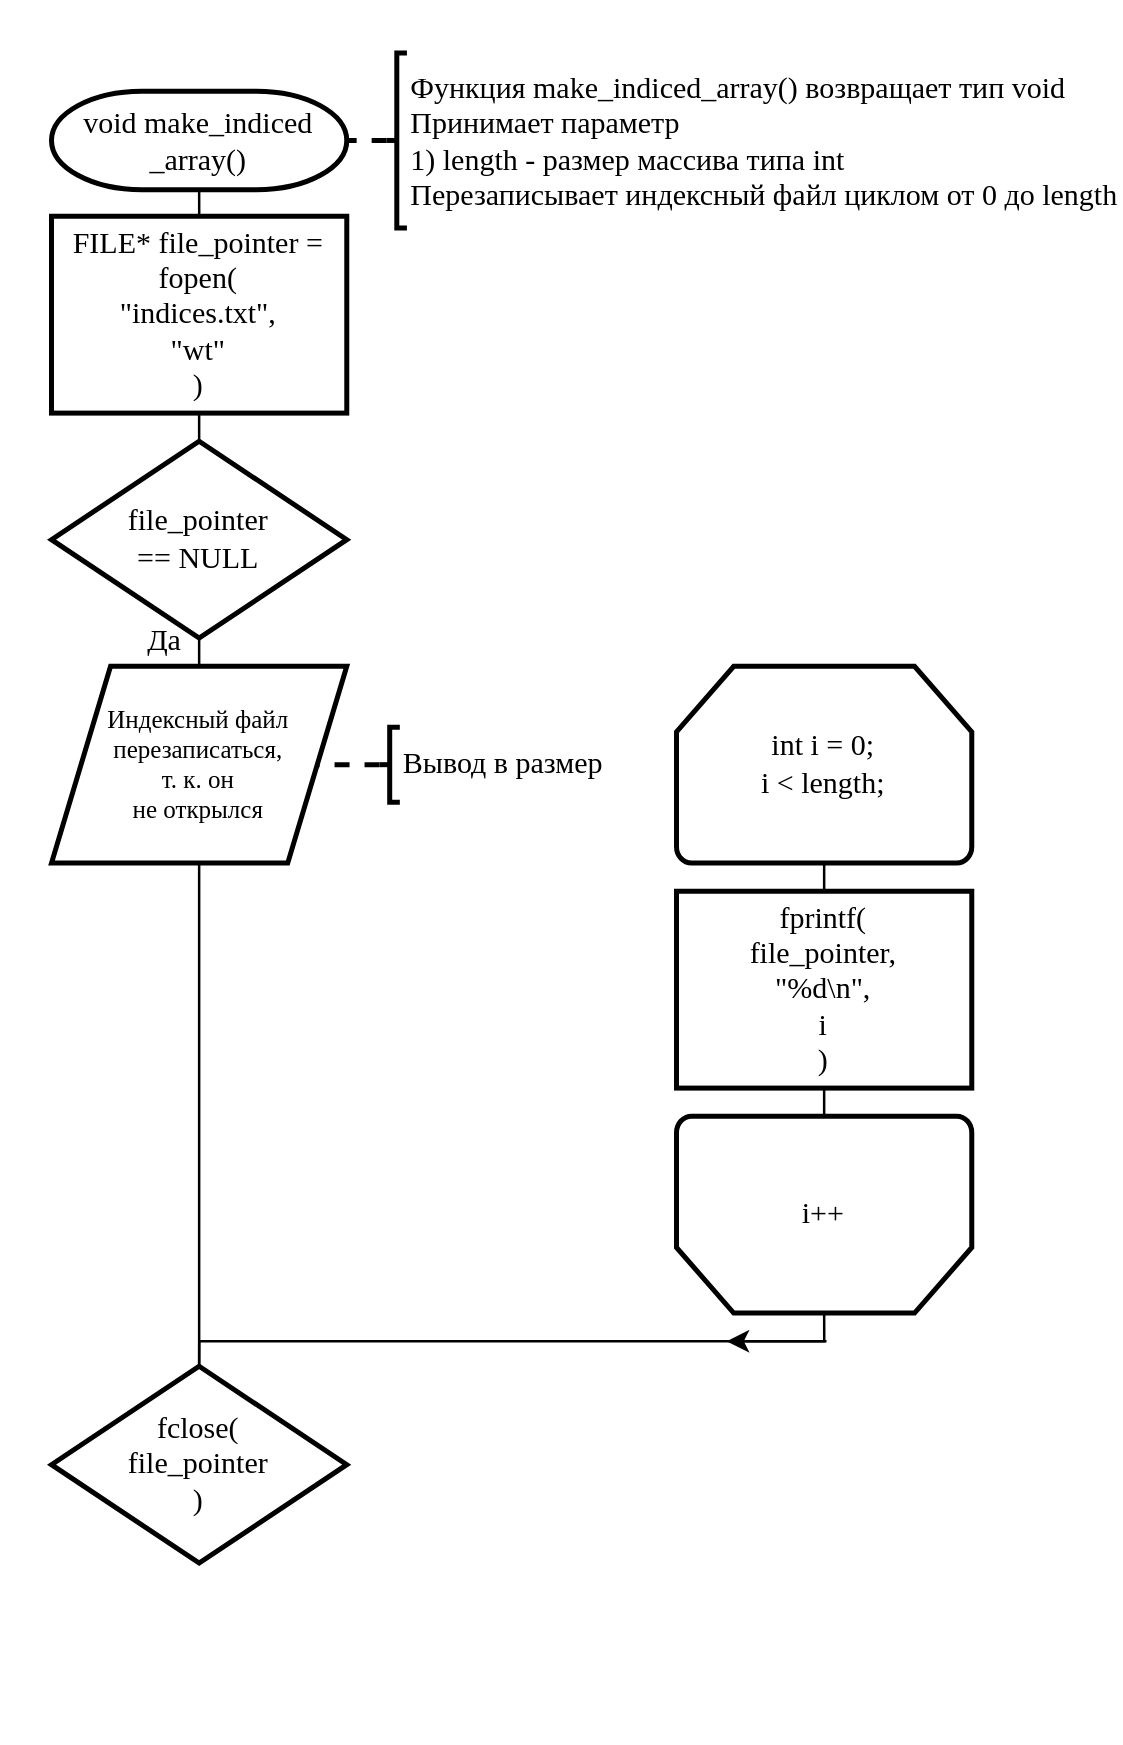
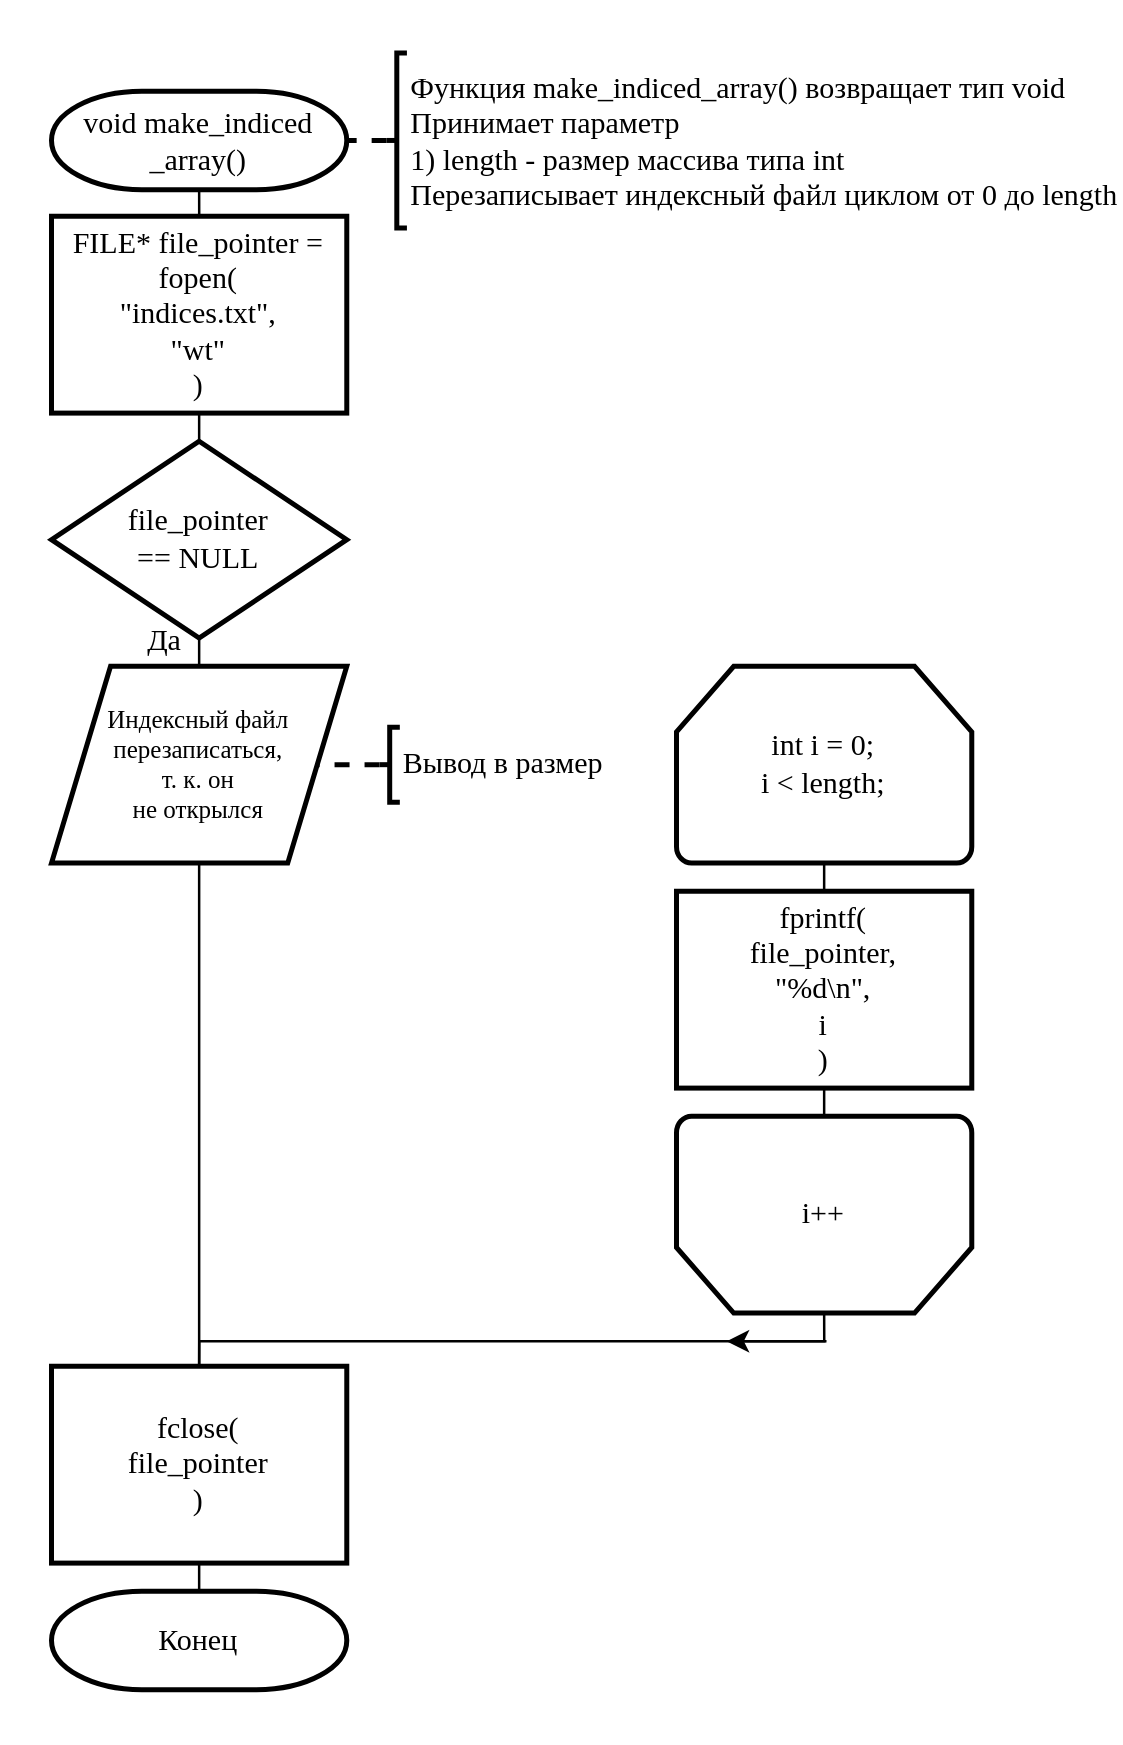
  <mxCell id="0" />
  <mxCell id="1" parent="0" />
  <mxCell id="2" style="edgeStyle=orthogonalEdgeStyle;rounded=0;orthogonalLoop=1;jettySize=auto;html=1;exitX=0.5;exitY=1;exitDx=0;exitDy=0;exitPerimeter=0;endArrow=none;endFill=0;fontFamily=Times New Roman;" edge="1" parent="1" source="3" target="5"><mxGeometry relative="1" as="geometry" /></mxCell>
  <mxCell id="3" value="void make_indiced&lt;br&gt;_array()" style="strokeWidth=2;html=1;shape=mxgraph.flowchart.terminator;whiteSpace=wrap;fontFamily=Times New Roman;" vertex="1" parent="1"><mxGeometry x="20" y="36" width="118.11" height="39.37" as="geometry" /></mxCell>
  <mxCell id="4" style="edgeStyle=orthogonalEdgeStyle;rounded=0;orthogonalLoop=1;jettySize=auto;html=1;exitX=0.5;exitY=1;exitDx=0;exitDy=0;entryX=0.5;entryY=0;entryDx=0;entryDy=0;entryPerimeter=0;endArrow=none;endFill=0;fontFamily=Times New Roman;" edge="1" parent="1" source="5" target="7"><mxGeometry relative="1" as="geometry" /></mxCell>
  <mxCell id="5" value="FILE* file_pointer = fopen(&lt;br&gt;&quot;indices.txt&quot;,&lt;br&gt;&quot;wt&quot;&lt;br&gt;)" style="rounded=0;whiteSpace=wrap;html=1;absoluteArcSize=1;arcSize=14;strokeWidth=2;fontFamily=Times New Roman;" vertex="1" parent="1"><mxGeometry x="20" y="86" width="118.11" height="78.74" as="geometry" /></mxCell>
  <mxCell id="6" style="edgeStyle=orthogonalEdgeStyle;rounded=0;orthogonalLoop=1;jettySize=auto;html=1;exitX=0.5;exitY=1;exitDx=0;exitDy=0;exitPerimeter=0;entryX=0.5;entryY=0;entryDx=0;entryDy=0;endArrow=none;endFill=0;fontFamily=Times New Roman;" edge="1" parent="1" source="7" target="9"><mxGeometry relative="1" as="geometry" /></mxCell>
  <mxCell id="7" value="file_pointer&lt;br&gt;== NULL" style="strokeWidth=2;html=1;shape=mxgraph.flowchart.decision;whiteSpace=wrap;fontFamily=Times New Roman;" vertex="1" parent="1"><mxGeometry x="20" y="176" width="118.11" height="78.74" as="geometry" /></mxCell>
  <mxCell id="8" style="edgeStyle=orthogonalEdgeStyle;rounded=0;orthogonalLoop=1;jettySize=auto;html=1;exitX=0.5;exitY=1;exitDx=0;exitDy=0;entryX=0.5;entryY=0;entryDx=0;entryDy=0;endArrow=none;endFill=0;fontFamily=Times New Roman;" edge="1" parent="1" source="9" target="17"><mxGeometry relative="1" as="geometry" /></mxCell>
  <mxCell id="9" value="Индексный файл перезаписаться,&lt;br&gt;т. к. он&lt;br&gt;не открылся" style="shape=parallelogram;perimeter=parallelogramPerimeter;whiteSpace=wrap;html=1;strokeWidth=2;fontSize=10;fontFamily=Times New Roman;" vertex="1" parent="1"><mxGeometry x="20" y="266" width="118.11" height="78.74" as="geometry" /></mxCell>
  <mxCell id="10" style="edgeStyle=orthogonalEdgeStyle;rounded=0;orthogonalLoop=1;jettySize=auto;html=1;exitX=0.5;exitY=1;exitDx=0;exitDy=0;exitPerimeter=0;entryX=0.5;entryY=0;entryDx=0;entryDy=0;endArrow=none;endFill=0;fontFamily=Times New Roman;" edge="1" parent="1" source="11" target="15"><mxGeometry relative="1" as="geometry" /></mxCell>
  <mxCell id="11" value="int i = 0;&lt;br&gt;i &amp;lt; length;" style="strokeWidth=2;html=1;shape=mxgraph.flowchart.loop_limit;whiteSpace=wrap;fontFamily=Times New Roman;" vertex="1" parent="1"><mxGeometry x="270" y="266" width="118.11" height="78.74" as="geometry" /></mxCell>
  <mxCell id="12" style="edgeStyle=orthogonalEdgeStyle;rounded=0;orthogonalLoop=1;jettySize=auto;html=1;exitX=0.5;exitY=0;exitDx=0;exitDy=0;exitPerimeter=0;entryX=0.5;entryY=0;entryDx=0;entryDy=0;endArrow=none;endFill=0;fontFamily=Times New Roman;" edge="1" parent="1" source="13" target="17"><mxGeometry relative="1" as="geometry"><Array as="points"><mxPoint x="329" y="536" /><mxPoint x="79" y="536" /></Array></mxGeometry></mxCell>
  <mxCell id="13" value="i++" style="strokeWidth=2;html=1;shape=mxgraph.flowchart.loop_limit;whiteSpace=wrap;fontFamily=Times New Roman;flipV=1;" vertex="1" parent="1"><mxGeometry x="270" y="446" width="118.11" height="78.74" as="geometry" /></mxCell>
  <mxCell id="14" style="edgeStyle=orthogonalEdgeStyle;rounded=0;orthogonalLoop=1;jettySize=auto;html=1;exitX=0.5;exitY=1;exitDx=0;exitDy=0;entryX=0.5;entryY=1;entryDx=0;entryDy=0;entryPerimeter=0;endArrow=none;endFill=0;fontFamily=Times New Roman;" edge="1" parent="1" source="15" target="13"><mxGeometry relative="1" as="geometry" /></mxCell>
  <mxCell id="15" value="fprintf(&lt;br&gt;file_pointer,&lt;br&gt;&quot;%d\n&quot;,&lt;br&gt;i&lt;br&gt;)" style="rounded=0;whiteSpace=wrap;html=1;absoluteArcSize=1;arcSize=14;strokeWidth=2;fontFamily=Times New Roman;" vertex="1" parent="1"><mxGeometry x="270" y="356" width="118.11" height="78.74" as="geometry" /></mxCell>
- <mxCell id="17" value="fclose(&lt;br&gt;file_pointer&lt;br&gt;)" style="rhombus;whiteSpace=wrap;html=1;absoluteArcSize=1;arcSize=14;strokeWidth=2;fontFamily=Times New Roman;" vertex="1" parent="1"><mxGeometry x="20" y="546" width="118.11" height="78.74" as="geometry" /></mxCell>
+ <mxCell id="16" style="edgeStyle=orthogonalEdgeStyle;rounded=0;orthogonalLoop=1;jettySize=auto;html=1;exitX=0.5;exitY=1;exitDx=0;exitDy=0;entryX=0.5;entryY=0;entryDx=0;entryDy=0;entryPerimeter=0;endArrow=none;endFill=0;fontFamily=Times New Roman;" edge="1" parent="1" source="17" target="18"><mxGeometry relative="1" as="geometry" /></mxCell>
+ <mxCell id="17" value="fclose(&lt;br&gt;file_pointer&lt;br&gt;)" style="rounded=0;whiteSpace=wrap;html=1;absoluteArcSize=1;arcSize=14;strokeWidth=2;fontFamily=Times New Roman;" vertex="1" parent="1"><mxGeometry x="20" y="546" width="118.11" height="78.74" as="geometry" /></mxCell>
+ <mxCell id="18" value="Конец" style="strokeWidth=2;html=1;shape=mxgraph.flowchart.terminator;whiteSpace=wrap;fontFamily=Times New Roman;" vertex="1" parent="1"><mxGeometry x="20" y="636" width="118.11" height="39.37" as="geometry" /></mxCell>
  <mxCell id="19" value="Да" style="text;html=1;align=center;verticalAlign=middle;resizable=0;points=[];autosize=1;fontFamily=Times New Roman;" vertex="1" parent="1"><mxGeometry x="50" y="246" width="30" height="20" as="geometry" /></mxCell>
  <mxCell id="20" value="" style="endArrow=classic;html=1;fontFamily=Times New Roman;fontSize=10;" edge="1" parent="1"><mxGeometry width="50" height="50" relative="1" as="geometry"><mxPoint x="330" y="536" as="sourcePoint" /><mxPoint x="290" y="536" as="targetPoint" /></mxGeometry></mxCell>
  <mxCell id="21" style="edgeStyle=orthogonalEdgeStyle;rounded=0;orthogonalLoop=1;jettySize=auto;html=1;exitX=0;exitY=0.5;exitDx=0;exitDy=0;exitPerimeter=0;entryX=1;entryY=0.5;entryDx=0;entryDy=0;entryPerimeter=0;endArrow=none;endFill=0;fontFamily=Times New Roman;fontSize=10;dashed=1;strokeWidth=2;" edge="1" parent="1" source="22" target="3"><mxGeometry relative="1" as="geometry" /></mxCell>
  <mxCell id="22" value="Функция make_indiced_array() возвращает тип void&lt;br&gt;Принимает параметр&lt;br&gt;1) length - размер массива типа int&lt;br&gt;Перезаписывает индексный файл циклом от 0 до length" style="strokeWidth=2;html=1;shape=mxgraph.flowchart.annotation_2;align=left;labelPosition=right;pointerEvents=1;fontFamily=Times New Roman;" vertex="1" parent="1"><mxGeometry x="154.06" y="20.68" width="8.11" height="70" as="geometry" /></mxCell>
  <mxCell id="23" style="edgeStyle=orthogonalEdgeStyle;rounded=0;orthogonalLoop=1;jettySize=auto;html=1;exitX=0;exitY=0.5;exitDx=0;exitDy=0;exitPerimeter=0;entryX=1;entryY=0.5;entryDx=0;entryDy=0;dashed=1;endArrow=none;endFill=0;strokeWidth=2;fontFamily=Times New Roman;fontSize=10;" edge="1" parent="1" source="24" target="9"><mxGeometry relative="1" as="geometry" /></mxCell>
  <mxCell id="24" value="Вывод в размер" style="strokeWidth=2;html=1;shape=mxgraph.flowchart.annotation_2;align=left;labelPosition=right;pointerEvents=1;fontFamily=Times New Roman;" vertex="1" parent="1"><mxGeometry x="151.22" y="290.37" width="8.11" height="30" as="geometry" /></mxCell>
